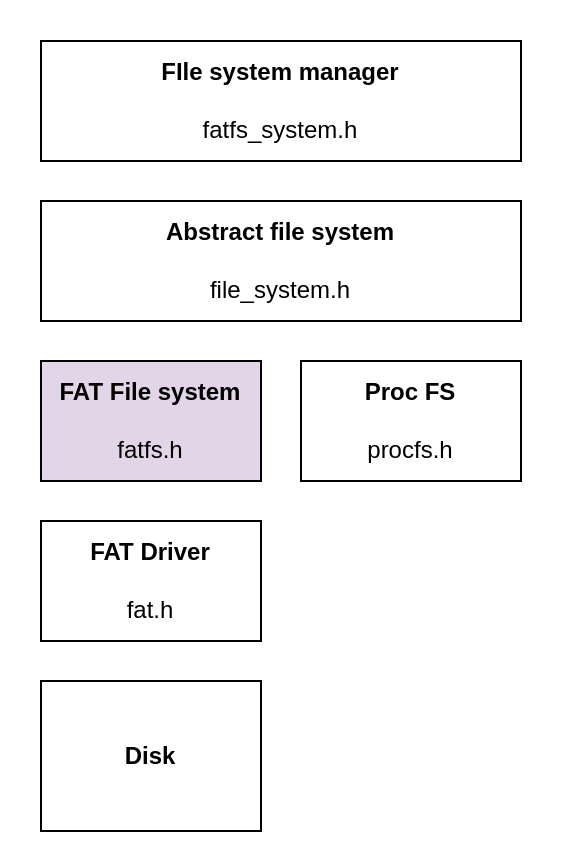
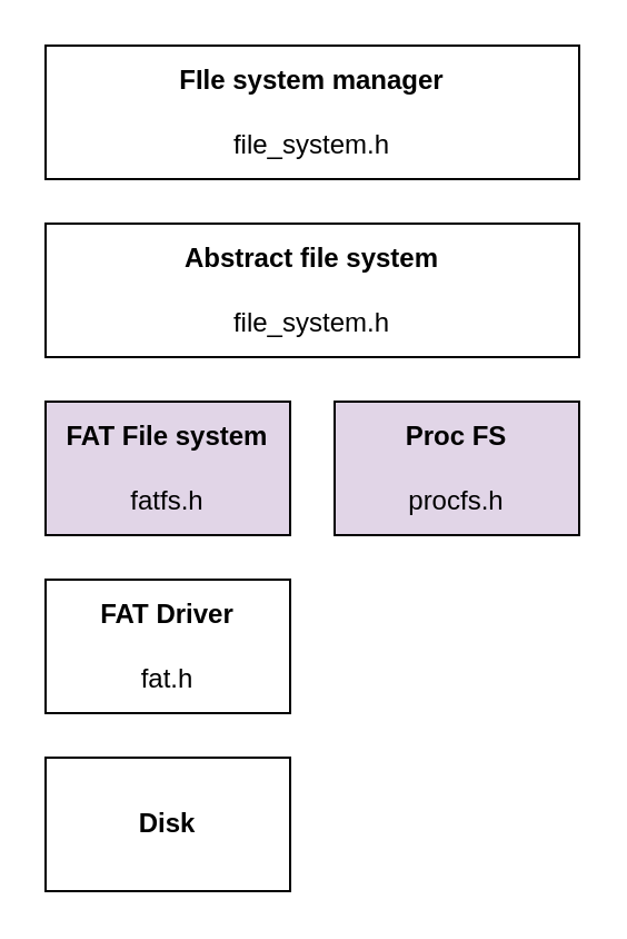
  <mxCell id="0" />
  <mxCell id="1" parent="0" />
- <mxCell id="2" value="&lt;b&gt;FIle system manager&lt;/b&gt;&lt;br&gt;&lt;br&gt;fatfs_system.h" style="rounded=0;whiteSpace=wrap;html=1;" vertex="1" parent="1"><mxGeometry x="20" y="20" width="240" height="60" as="geometry" /></mxCell>
+ <mxCell id="2" value="&lt;b&gt;FIle system manager&lt;/b&gt;&lt;br&gt;&lt;br&gt;file_system.h" style="rounded=0;whiteSpace=wrap;html=1;" vertex="1" parent="1"><mxGeometry x="20" y="20" width="240" height="60" as="geometry" /></mxCell>
  <mxCell id="3" value="&lt;b&gt;FAT File system&lt;br&gt;&lt;/b&gt;&lt;br&gt;fatfs.h&lt;b&gt;&lt;br&gt;&lt;/b&gt;" style="rounded=0;whiteSpace=wrap;html=1;fillColor=#e1d5e7;" vertex="1" parent="1"><mxGeometry x="20" y="180" width="110" height="60" as="geometry" /></mxCell>
  <mxCell id="4" value="&lt;b&gt;FAT Driver&lt;/b&gt;&lt;br&gt;&lt;br&gt;fat.h" style="rounded=0;whiteSpace=wrap;html=1;" vertex="1" parent="1"><mxGeometry x="20" y="260" width="110" height="60" as="geometry" /></mxCell>
  <mxCell id="5" value="&lt;b&gt;Abstract file system&lt;br&gt;&lt;br&gt;&lt;/b&gt;file_system.h&lt;br&gt;&lt;b&gt;&lt;/b&gt;" style="rounded=0;whiteSpace=wrap;html=1;" vertex="1" parent="1"><mxGeometry x="20" y="100" width="240" height="60" as="geometry" /></mxCell>
- <mxCell id="6" value="&lt;b&gt;Proc FS&lt;/b&gt;&lt;br&gt;&lt;br&gt;procfs.h" style="rounded=0;whiteSpace=wrap;html=1;" vertex="1" parent="1"><mxGeometry x="150" y="180" width="110" height="60" as="geometry" /></mxCell>
- <mxCell id="7" value="&lt;b&gt;Disk&lt;/b&gt;" style="rounded=0;whiteSpace=wrap;html=1;" vertex="1" parent="1"><mxGeometry x="20" y="340" width="110" height="75" as="geometry" /></mxCell>
+ <mxCell id="6" value="&lt;b&gt;Proc FS&lt;/b&gt;&lt;br&gt;&lt;br&gt;procfs.h" style="rounded=0;whiteSpace=wrap;html=1;fillColor=#e1d5e7;" vertex="1" parent="1"><mxGeometry x="150" y="180" width="110" height="60" as="geometry" /></mxCell>
+ <mxCell id="7" value="&lt;b&gt;Disk&lt;/b&gt;" style="rounded=0;whiteSpace=wrap;html=1;" vertex="1" parent="1"><mxGeometry x="20" y="340" width="110" height="60" as="geometry" /></mxCell>
